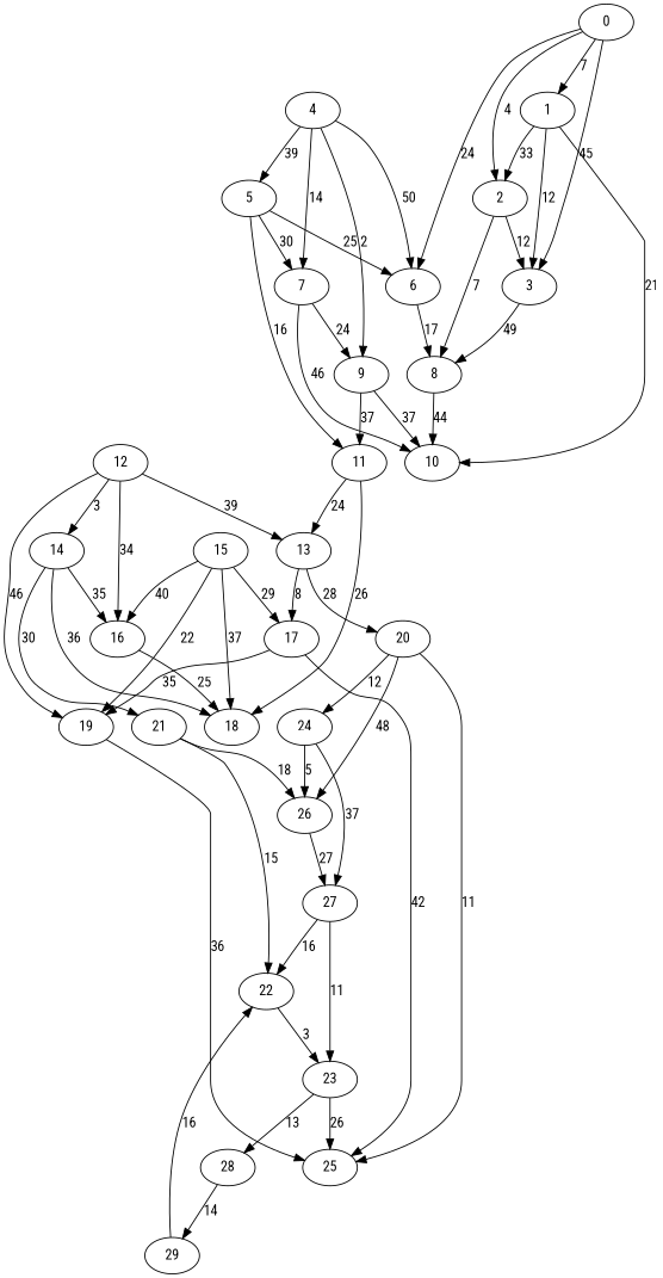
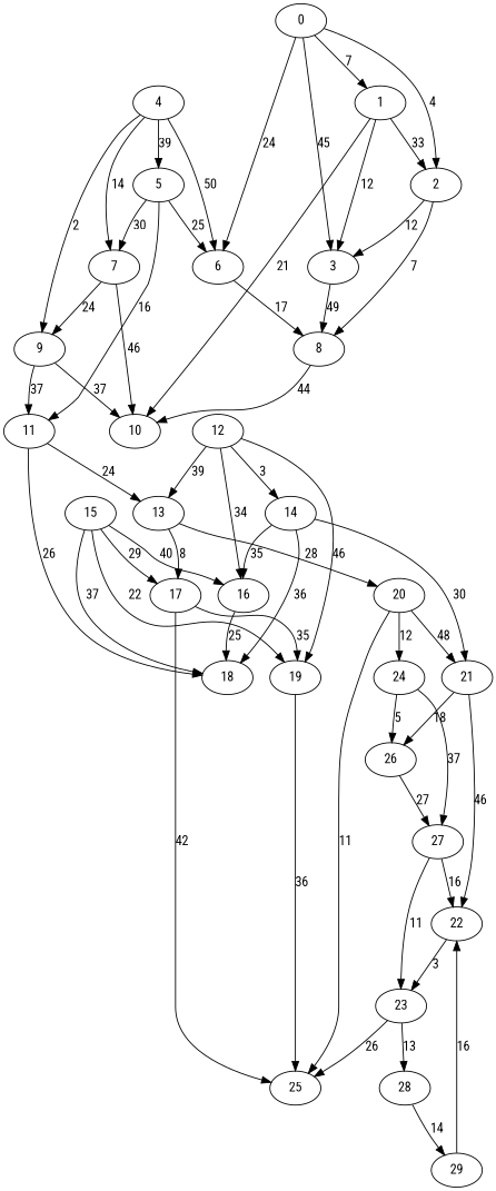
  digraph {
    fontname="Roboto Condensed"
    node [fontname="Roboto Condensed"]
    edge [fontname="Roboto Condensed" weight=37]
    0
    1
    2
    3
    6
    10
    8
    4
    5
    7
    9
    11
    13
    18
    17
    20
    12
    14
    16
    19
    21
    25
    24
    22
    26
    15
    27
    23
    28
    29
    0 -> 1 [label=7 weight=7]
    0 -> 2 [label=4 weight=4]
    0 -> 3 [label=45 weight=45]
    0 -> 6 [label=24 weight=24]
    1 -> 2 [label=33 weight=33]
    1 -> 3 [label=12 weight=12]
    1 -> 10 [label=21 weight=21]
    2 -> 3 [label=12 weight=12]
    2 -> 8 [label=7 weight=7]
    3 -> 8 [label=49 weight=49]
    6 -> 8 [label=17 weight=17]
    8 -> 10 [label=44 weight=44]
    4 -> 6 [label=50 weight=50]
    4 -> 5 [label=39 weight=39]
    4 -> 7 [label=14 weight=14]
    4 -> 9 [label=2 weight=2]
    5 -> 6 [label=25 weight=25]
    5 -> 7 [label=30 weight=30]
    5 -> 11 [label=16 weight=16]
    7 -> 10 [label=46 weight=46]
    7 -> 9 [label=24 weight=24]
    9 -> 10 [label=37]
    9 -> 11 [label=37]
    11 -> 13 [label=24 weight=24]
    11 -> 18 [label=26 weight=26]
    13 -> 17 [label=8 weight=8]
    13 -> 20 [label=28 weight=28]
    17 -> 19 [label=35 weight=35]
    17 -> 25 [label=42 weight=42]
-   20 -> 26 [label=48 weight=48]
+   20 -> 21 [label=48 weight=48]
    20 -> 25 [label=11 weight=11]
    20 -> 24 [label=12 weight=12]
    12 -> 13 [label=39 weight=39]
    12 -> 14 [label=3 weight=3]
    12 -> 16 [label=34 weight=34]
    12 -> 19 [label=46 weight=46]
    14 -> 18 [label=36 weight=36]
    14 -> 16 [label=35 weight=35]
    14 -> 21 [label=30 weight=30]
    16 -> 18 [label=25 weight=25]
    19 -> 25 [label=36 weight=36]
-   21 -> 22 [label=15 weight=15]
+   21 -> 22 [label=46 weight=15]
    21 -> 26 [label=18 weight=18]
    24 -> 26 [label=5 weight=5]
    24 -> 27 [label=37]
    22 -> 23 [label=3 weight=3]
    26 -> 27 [label=27 weight=27]
    15 -> 18 [label=37]
    15 -> 17 [label=29 weight=29]
    15 -> 16 [label=40 weight=40]
    15 -> 19 [label=22 weight=22]
    27 -> 22 [label=16 weight=16]
    27 -> 23 [label=11 weight=11]
    23 -> 25 [label=26 weight=26]
    23 -> 28 [label=13 weight=13]
    28 -> 29 [label=14 weight=14]
    29 -> 22 [label=16 weight=16]
  }
